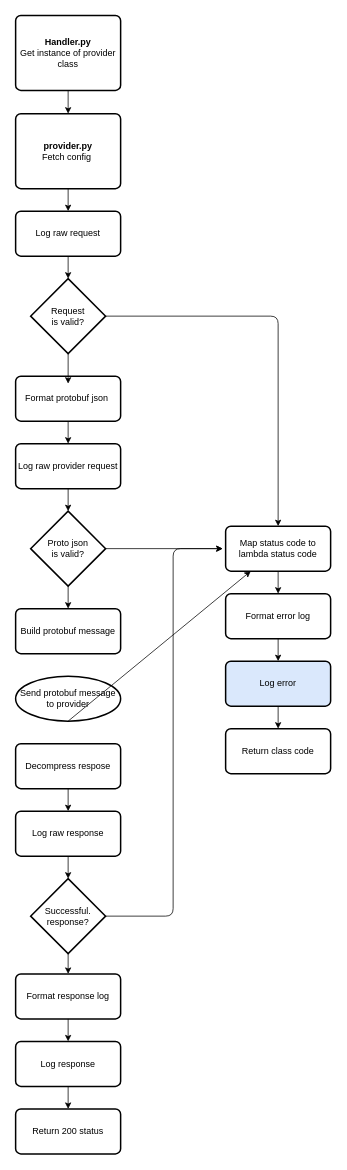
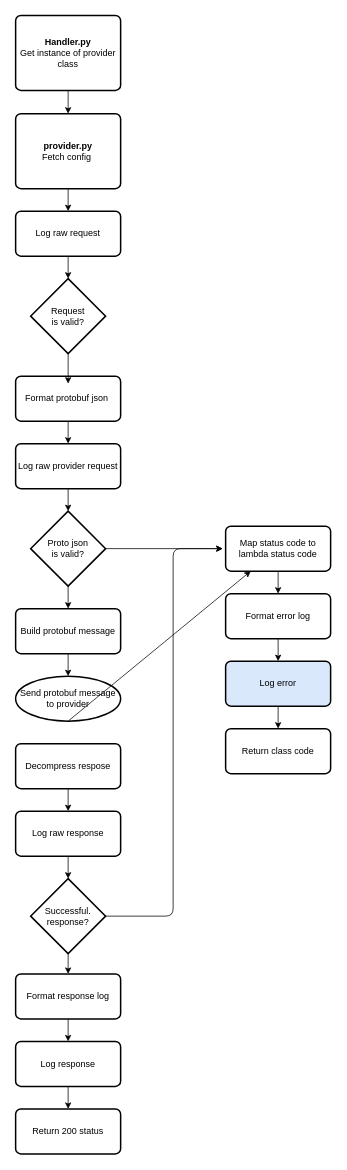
  <mxCell id="0" />
  <mxCell id="1" parent="0" />
  <mxCell id="2" value="Proto json &lt;br&gt;is valid?" style="strokeWidth=2;html=1;shape=mxgraph.flowchart.decision;whiteSpace=wrap;" vertex="1" parent="1"><mxGeometry x="40" y="681" width="100" height="100" as="geometry" /></mxCell>
  <mxCell id="3" value="Request &lt;br&gt;is valid?" style="strokeWidth=2;html=1;shape=mxgraph.flowchart.decision;whiteSpace=wrap;" vertex="1" parent="1"><mxGeometry x="40" y="371" width="100" height="100" as="geometry" /></mxCell>
  <mxCell id="4" value="&lt;b&gt;&lt;span&gt;Handler.py&lt;/span&gt;&lt;br&gt;&lt;/b&gt;Get instance of provider class" style="rounded=1;whiteSpace=wrap;html=1;absoluteArcSize=1;arcSize=14;strokeWidth=2;" vertex="1" parent="1"><mxGeometry x="20" y="20" width="140" height="100" as="geometry" /></mxCell>
  <mxCell id="5" value="&lt;b&gt;&lt;span&gt;provider.py&lt;/span&gt;&lt;br&gt;&lt;/b&gt;Fetch config&amp;nbsp;" style="rounded=1;whiteSpace=wrap;html=1;absoluteArcSize=1;arcSize=14;strokeWidth=2;" vertex="1" parent="1"><mxGeometry x="20" y="151" width="140" height="100" as="geometry" /></mxCell>
  <mxCell id="6" value="Log raw request" style="rounded=1;whiteSpace=wrap;html=1;absoluteArcSize=1;arcSize=14;strokeWidth=2;" vertex="1" parent="1"><mxGeometry x="20" y="281" width="140" height="60" as="geometry" /></mxCell>
  <mxCell id="7" value="Map status code to lambda status code" style="rounded=1;whiteSpace=wrap;html=1;absoluteArcSize=1;arcSize=14;strokeWidth=2;" vertex="1" parent="1"><mxGeometry x="300" y="701" width="140" height="60" as="geometry" /></mxCell>
  <mxCell id="8" value="Format error log" style="rounded=1;whiteSpace=wrap;html=1;absoluteArcSize=1;arcSize=14;strokeWidth=2;" vertex="1" parent="1"><mxGeometry x="300" y="791" width="140" height="60" as="geometry" /></mxCell>
  <mxCell id="9" value="Log error" style="rounded=1;whiteSpace=wrap;html=1;absoluteArcSize=1;arcSize=14;strokeWidth=2;fillColor=#dae8fc;" vertex="1" parent="1"><mxGeometry x="300" y="881" width="140" height="60" as="geometry" /></mxCell>
  <mxCell id="10" value="Return class code" style="rounded=1;whiteSpace=wrap;html=1;absoluteArcSize=1;arcSize=14;strokeWidth=2;" vertex="1" parent="1"><mxGeometry x="300" y="971" width="140" height="60" as="geometry" /></mxCell>
  <mxCell id="11" value="Format protobuf json&amp;nbsp;" style="rounded=1;whiteSpace=wrap;html=1;absoluteArcSize=1;arcSize=14;strokeWidth=2;" vertex="1" parent="1"><mxGeometry x="20" y="501" width="140" height="60" as="geometry" /></mxCell>
  <mxCell id="12" value="Build protobuf message" style="rounded=1;whiteSpace=wrap;html=1;absoluteArcSize=1;arcSize=14;strokeWidth=2;" vertex="1" parent="1"><mxGeometry x="20" y="811" width="140" height="60" as="geometry" /></mxCell>
  <mxCell id="13" value="Send protobuf message to provider" style="ellipse;whiteSpace=wrap;html=1;absoluteArcSize=1;arcSize=14;strokeWidth=2;" vertex="1" parent="1"><mxGeometry x="20" y="901" width="140" height="60" as="geometry" /></mxCell>
  <mxCell id="14" value="Decompress respose" style="rounded=1;whiteSpace=wrap;html=1;absoluteArcSize=1;arcSize=14;strokeWidth=2;" vertex="1" parent="1"><mxGeometry x="20" y="991" width="140" height="60" as="geometry" /></mxCell>
  <mxCell id="15" value="Successful. response?" style="strokeWidth=2;html=1;shape=mxgraph.flowchart.decision;whiteSpace=wrap;" vertex="1" parent="1"><mxGeometry x="40" y="1171" width="100" height="100" as="geometry" /></mxCell>
  <mxCell id="16" value="Format response log" style="rounded=1;whiteSpace=wrap;html=1;absoluteArcSize=1;arcSize=14;strokeWidth=2;" vertex="1" parent="1"><mxGeometry x="20" y="1298" width="140" height="60" as="geometry" /></mxCell>
  <mxCell id="17" value="Log response&lt;span style=&quot;color: rgba(0 , 0 , 0 , 0) ; font-family: monospace ; font-size: 0px&quot;&gt;%3CmxGraphModel%3E%3Croot%3E%3CmxCell%20id%3D%220%22%2F%3E%3CmxCell%20id%3D%221%22%20parent%3D%220%22%2F%3E%3CmxCell%20id%3D%222%22%20value%3D%22Format%20response%20log%22%20style%3D%22rounded%3D1%3BwhiteSpace%3Dwrap%3Bhtml%3D1%3BabsoluteArcSize%3D1%3BarcSize%3D14%3BstrokeWidth%3D2%3B%22%20vertex%3D%221%22%20parent%3D%221%22%3E%3CmxGeometry%20x%3D%2240%22%20y%3D%221210%22%20width%3D%22140%22%20height%3D%2260%22%20as%3D%22geometry%22%2F%3E%3C%2FmxCell%3E%3C%2Froot%3E%3C%2FmxGraphModel%3E&lt;/span&gt;" style="rounded=1;whiteSpace=wrap;html=1;absoluteArcSize=1;arcSize=14;strokeWidth=2;" vertex="1" parent="1"><mxGeometry x="20" y="1388" width="140" height="60" as="geometry" /></mxCell>
  <mxCell id="18" value="Return 200 status" style="rounded=1;whiteSpace=wrap;html=1;absoluteArcSize=1;arcSize=14;strokeWidth=2;" vertex="1" parent="1"><mxGeometry x="20" y="1478" width="140" height="60" as="geometry" /></mxCell>
- <mxCell id="19" value="" style="endArrow=classic;html=1;exitX=1;exitY=0.5;exitDx=0;exitDy=0;exitPerimeter=0;entryX=0.5;entryY=0;entryDx=0;entryDy=0;" edge="1" parent="1" source="3" target="7"><mxGeometry width="50" height="50" relative="1" as="geometry"><mxPoint x="360" y="421" as="sourcePoint" /><mxPoint x="370" y="528" as="targetPoint" /><Array as="points"><mxPoint x="370" y="421" /></Array></mxGeometry></mxCell>
  <mxCell id="20" value="" style="endArrow=classic;html=1;exitX=1;exitY=0.5;exitDx=0;exitDy=0;exitPerimeter=0;" edge="1" parent="1" source="2"><mxGeometry width="50" height="50" relative="1" as="geometry"><mxPoint x="360" y="591" as="sourcePoint" /><mxPoint x="296" y="731" as="targetPoint" /></mxGeometry></mxCell>
  <mxCell id="21" value="" style="endArrow=classic;html=1;exitX=1;exitY=0.5;exitDx=0;exitDy=0;exitPerimeter=0;" edge="1" parent="1" source="15"><mxGeometry width="50" height="50" relative="1" as="geometry"><mxPoint x="360" y="991" as="sourcePoint" /><mxPoint x="296" y="731" as="targetPoint" /><Array as="points"><mxPoint x="230" y="1221" /><mxPoint x="230" y="731" /></Array></mxGeometry></mxCell>
  <mxCell id="22" value="" style="endArrow=classic;html=1;exitX=0.5;exitY=1;exitDx=0;exitDy=0;entryX=0.5;entryY=0;entryDx=0;entryDy=0;" edge="1" parent="1" source="4" target="5"><mxGeometry width="50" height="50" relative="1" as="geometry"><mxPoint x="360" y="411" as="sourcePoint" /><mxPoint x="410" y="361" as="targetPoint" /></mxGeometry></mxCell>
  <mxCell id="23" value="" style="endArrow=classic;html=1;exitX=0.5;exitY=1;exitDx=0;exitDy=0;entryX=0.5;entryY=0;entryDx=0;entryDy=0;" edge="1" parent="1" source="5" target="6"><mxGeometry width="50" height="50" relative="1" as="geometry"><mxPoint x="360" y="411" as="sourcePoint" /><mxPoint x="410" y="361" as="targetPoint" /></mxGeometry></mxCell>
  <mxCell id="24" value="" style="endArrow=classic;html=1;exitX=0.5;exitY=1;exitDx=0;exitDy=0;" edge="1" parent="1" source="6"><mxGeometry width="50" height="50" relative="1" as="geometry"><mxPoint x="360" y="521" as="sourcePoint" /><mxPoint x="90" y="371" as="targetPoint" /></mxGeometry></mxCell>
  <mxCell id="25" value="" style="endArrow=classic;html=1;exitX=0.5;exitY=1;exitDx=0;exitDy=0;exitPerimeter=0;entryX=0.5;entryY=0;entryDx=0;entryDy=0;" edge="1" parent="1" source="2" target="12"><mxGeometry width="50" height="50" relative="1" as="geometry"><mxPoint x="360" y="691" as="sourcePoint" /><mxPoint x="410" y="641" as="targetPoint" /></mxGeometry></mxCell>
  <mxCell id="26" value="" style="endArrow=classic;html=1;exitX=0.5;exitY=1;exitDx=0;exitDy=0;" edge="1" parent="1" source="11"><mxGeometry width="50" height="50" relative="1" as="geometry"><mxPoint x="360" y="951" as="sourcePoint" /><mxPoint x="90" y="591" as="targetPoint" /></mxGeometry></mxCell>
+ <mxCell id="27" value="" style="endArrow=classic;html=1;exitX=0.5;exitY=1;exitDx=0;exitDy=0;entryX=0.5;entryY=0;entryDx=0;entryDy=0;" edge="1" parent="1" source="12" target="13"><mxGeometry width="50" height="50" relative="1" as="geometry"><mxPoint x="90" y="881" as="sourcePoint" /><mxPoint x="410" y="991" as="targetPoint" /></mxGeometry></mxCell>
  <mxCell id="28" value="" style="endArrow=classic;html=1;exitX=0.5;exitY=1;exitDx=0;exitDy=0;entryX=0.5;entryY=0;entryDx=0;entryDy=0;" edge="1" parent="1" source="7" target="8"><mxGeometry width="50" height="50" relative="1" as="geometry"><mxPoint x="360" y="1051" as="sourcePoint" /><mxPoint x="410" y="1001" as="targetPoint" /></mxGeometry></mxCell>
  <mxCell id="29" value="" style="endArrow=classic;html=1;exitX=0.5;exitY=1;exitDx=0;exitDy=0;entryX=0.5;entryY=0;entryDx=0;entryDy=0;" edge="1" parent="1" source="8" target="9"><mxGeometry width="50" height="50" relative="1" as="geometry"><mxPoint x="360" y="1041" as="sourcePoint" /><mxPoint x="410" y="991" as="targetPoint" /></mxGeometry></mxCell>
  <mxCell id="30" value="" style="endArrow=classic;html=1;exitX=0.5;exitY=1;exitDx=0;exitDy=0;entryX=0.5;entryY=0;entryDx=0;entryDy=0;" edge="1" parent="1" source="9" target="10"><mxGeometry width="50" height="50" relative="1" as="geometry"><mxPoint x="360" y="1041" as="sourcePoint" /><mxPoint x="410" y="991" as="targetPoint" /></mxGeometry></mxCell>
  <mxCell id="31" value="" style="endArrow=classic;html=1;exitX=0.5;exitY=1;exitDx=0;exitDy=0;" edge="1" parent="1" source="13" target="7"><mxGeometry width="50" height="50" relative="1" as="geometry"><mxPoint x="360" y="1121" as="sourcePoint" /><mxPoint x="410" y="1071" as="targetPoint" /></mxGeometry></mxCell>
  <mxCell id="32" value="" style="endArrow=classic;html=1;exitX=0.5;exitY=1;exitDx=0;exitDy=0;" edge="1" parent="1" source="14"><mxGeometry width="50" height="50" relative="1" as="geometry"><mxPoint x="360" y="1121" as="sourcePoint" /><mxPoint x="90" y="1081" as="targetPoint" /></mxGeometry></mxCell>
  <mxCell id="33" value="" style="endArrow=classic;html=1;exitX=0.5;exitY=1;exitDx=0;exitDy=0;exitPerimeter=0;entryX=0.5;entryY=0;entryDx=0;entryDy=0;" edge="1" parent="1" source="15" target="16"><mxGeometry width="50" height="50" relative="1" as="geometry"><mxPoint x="360" y="1221" as="sourcePoint" /><mxPoint x="410" y="1171" as="targetPoint" /></mxGeometry></mxCell>
  <mxCell id="34" value="" style="endArrow=classic;html=1;exitX=0.5;exitY=1;exitDx=0;exitDy=0;entryX=0.5;entryY=0;entryDx=0;entryDy=0;" edge="1" parent="1" source="16" target="17"><mxGeometry width="50" height="50" relative="1" as="geometry"><mxPoint x="360" y="1388" as="sourcePoint" /><mxPoint x="410" y="1338" as="targetPoint" /></mxGeometry></mxCell>
  <mxCell id="35" value="" style="endArrow=classic;html=1;exitX=0.5;exitY=1;exitDx=0;exitDy=0;entryX=0.5;entryY=0;entryDx=0;entryDy=0;" edge="1" parent="1" source="17" target="18"><mxGeometry width="50" height="50" relative="1" as="geometry"><mxPoint x="360" y="1298" as="sourcePoint" /><mxPoint x="410" y="1248" as="targetPoint" /></mxGeometry></mxCell>
  <mxCell id="36" value="Log raw provider request" style="rounded=1;whiteSpace=wrap;html=1;absoluteArcSize=1;arcSize=14;strokeWidth=2;" vertex="1" parent="1"><mxGeometry x="20" y="591" width="140" height="60" as="geometry" /></mxCell>
  <mxCell id="37" value="" style="endArrow=classic;html=1;" edge="1" parent="1"><mxGeometry width="50" height="50" relative="1" as="geometry"><mxPoint x="90" y="471" as="sourcePoint" /><mxPoint x="90" y="511" as="targetPoint" /></mxGeometry></mxCell>
  <mxCell id="38" value="" style="endArrow=classic;html=1;exitX=0.5;exitY=1;exitDx=0;exitDy=0;entryX=0.5;entryY=0;entryDx=0;entryDy=0;entryPerimeter=0;" edge="1" parent="1" source="36"><mxGeometry width="50" height="50" relative="1" as="geometry"><mxPoint x="360" y="721" as="sourcePoint" /><mxPoint x="90" y="681" as="targetPoint" /></mxGeometry></mxCell>
  <mxCell id="39" value="Log raw response" style="rounded=1;whiteSpace=wrap;html=1;absoluteArcSize=1;arcSize=14;strokeWidth=2;" vertex="1" parent="1"><mxGeometry x="20" y="1081" width="140" height="60" as="geometry" /></mxCell>
  <mxCell id="40" value="" style="endArrow=classic;html=1;exitX=0.5;exitY=1;exitDx=0;exitDy=0;" edge="1" parent="1" source="39"><mxGeometry width="50" height="50" relative="1" as="geometry"><mxPoint x="360" y="1211" as="sourcePoint" /><mxPoint x="90" y="1171" as="targetPoint" /></mxGeometry></mxCell>
